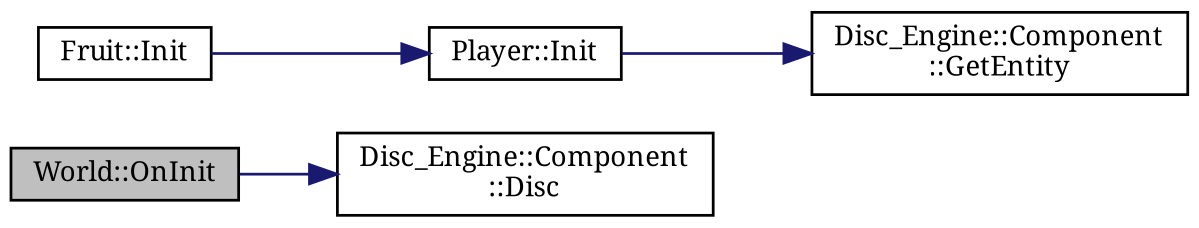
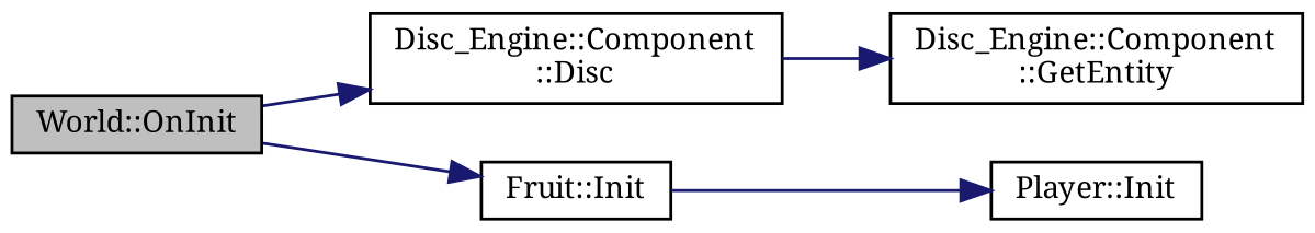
  digraph {
    fontname="Noto Serif"
    rankdir=LR
    node [color=black fillcolor=white fontname="Noto Serif" fontsize=10 shape=record style=filled]
    edge [color=midnightblue fontname="Noto Serif" fontsize=10 labelfontname=Helvetica labelfontsize=10 style=solid]
    n1 [fillcolor=grey75 fontcolor=black height=0.2 label="World::OnInit" width=0.4]
    n2 [height=0.2 label="Disc_Engine::Component\l::Disc" width=0.4]
    n3 [height=0.2 label="Fruit::Init" width=0.4]
    n4 [height=0.2 label="Disc_Engine::Component\l::GetEntity" width=0.4]
    n5 [height=0.2 label="Player::Init" width=0.4]
    n1 -> n2
-   n5 -> n4
+   n1 -> n3
+   n2 -> n4
    n3 -> n5
  }
